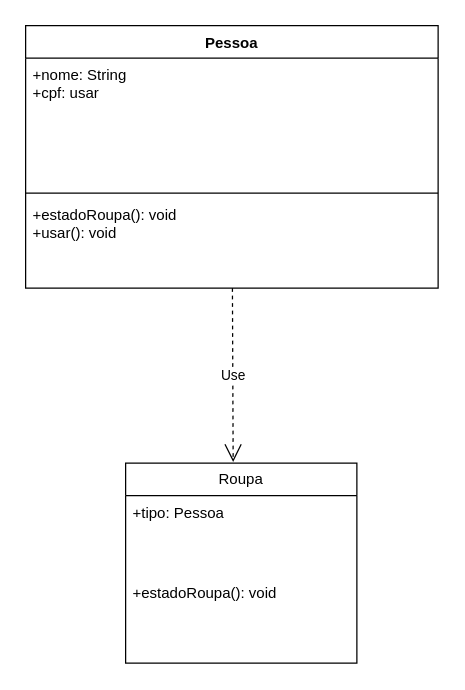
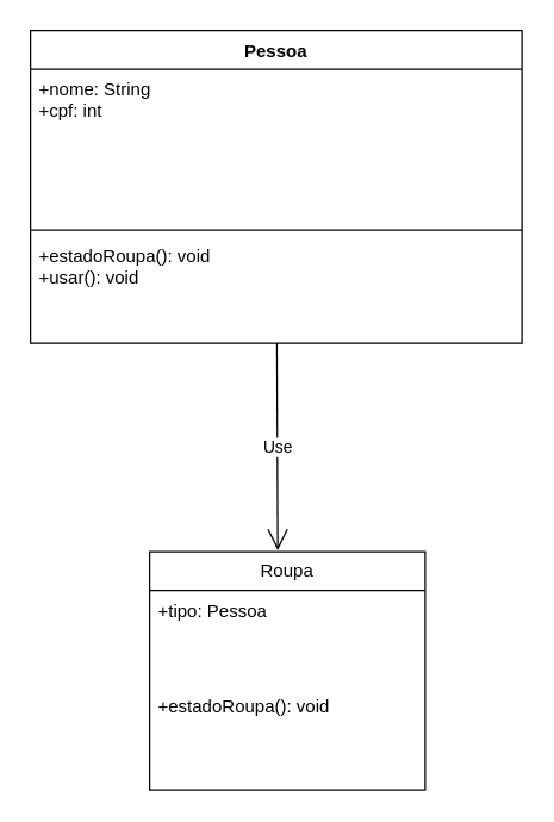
  <mxCell id="0" />
  <mxCell id="1" parent="0" />
  <mxCell id="2" value="Pessoa" style="swimlane;fontStyle=1;align=center;verticalAlign=top;childLayout=stackLayout;horizontal=1;startSize=26;horizontalStack=0;resizeParent=1;resizeParentMax=0;resizeLast=0;collapsible=1;marginBottom=0;whiteSpace=wrap;html=1;textShadow=0;labelBorderColor=none;" vertex="1" parent="1"><mxGeometry x="20" y="20" width="330" height="210" as="geometry" /></mxCell>
- <mxCell id="3" value="+nome: String&lt;div&gt;+cpf: usar&lt;/div&gt;&lt;div&gt;&lt;br&gt;&lt;/div&gt;" style="text;strokeColor=none;fillColor=none;align=left;verticalAlign=top;spacingLeft=4;spacingRight=4;overflow=hidden;rotatable=0;points=[[0,0.5],[1,0.5]];portConstraint=eastwest;whiteSpace=wrap;html=1;" vertex="1" parent="2"><mxGeometry y="26" width="330" height="104" as="geometry" /></mxCell>
+ <mxCell id="3" value="+nome: String&lt;div&gt;+cpf: int&lt;/div&gt;&lt;div&gt;&lt;br&gt;&lt;/div&gt;" style="text;strokeColor=none;fillColor=none;align=left;verticalAlign=top;spacingLeft=4;spacingRight=4;overflow=hidden;rotatable=0;points=[[0,0.5],[1,0.5]];portConstraint=eastwest;whiteSpace=wrap;html=1;" vertex="1" parent="2"><mxGeometry y="26" width="330" height="104" as="geometry" /></mxCell>
  <mxCell id="4" value="" style="line;strokeWidth=1;fillColor=none;align=left;verticalAlign=top;spacingTop=-1;spacingLeft=3;spacingRight=3;rotatable=0;labelPosition=right;points=[];portConstraint=eastwest;strokeColor=inherit;" vertex="1" parent="2"><mxGeometry y="130" width="330" height="8" as="geometry" /></mxCell>
  <mxCell id="5" value="+estadoRoupa(): void&lt;div&gt;+usar(): void&lt;/div&gt;" style="text;strokeColor=none;fillColor=none;align=left;verticalAlign=top;spacingLeft=4;spacingRight=4;overflow=hidden;rotatable=0;points=[[0,0.5],[1,0.5]];portConstraint=eastwest;whiteSpace=wrap;html=1;" vertex="1" parent="2"><mxGeometry y="138" width="330" height="72" as="geometry" /></mxCell>
  <mxCell id="6" value="Roupa" style="swimlane;fontStyle=0;childLayout=stackLayout;horizontal=1;startSize=26;fillColor=none;horizontalStack=0;resizeParent=1;resizeParentMax=0;resizeLast=0;collapsible=1;marginBottom=0;whiteSpace=wrap;html=1;" vertex="1" parent="1"><mxGeometry x="100" y="370" width="185" height="160" as="geometry" /></mxCell>
  <mxCell id="7" value="+tipo: Pessoa" style="text;strokeColor=none;fillColor=none;align=left;verticalAlign=top;spacingLeft=4;spacingRight=4;overflow=hidden;rotatable=0;points=[[0,0.5],[1,0.5]];portConstraint=eastwest;whiteSpace=wrap;html=1;" vertex="1" parent="6"><mxGeometry y="26" width="185" height="64" as="geometry" /></mxCell>
  <mxCell id="8" value="+estadoRoupa(): void" style="text;strokeColor=none;fillColor=none;align=left;verticalAlign=top;spacingLeft=4;spacingRight=4;overflow=hidden;rotatable=0;points=[[0,0.5],[1,0.5]];portConstraint=eastwest;whiteSpace=wrap;html=1;" vertex="1" parent="6"><mxGeometry y="90" width="185" height="70" as="geometry" /></mxCell>
- <mxCell id="9" value="Use" style="endArrow=open;endSize=12;dashed=1;html=1;entryX=0.465;entryY=-0.006;entryDx=0;entryDy=0;entryPerimeter=0;" edge="1" parent="1" source="2" target="6"><mxGeometry width="160" relative="1" as="geometry"><mxPoint x="180" y="490" as="sourcePoint" /><mxPoint x="340" y="490" as="targetPoint" /></mxGeometry></mxCell>
+ <mxCell id="9" value="Use" style="endArrow=open;endSize=12;dashed=0;html=1;entryX=0.465;entryY=-0.006;entryDx=0;entryDy=0;entryPerimeter=0;" edge="1" parent="1" source="2" target="6"><mxGeometry width="160" relative="1" as="geometry"><mxPoint x="180" y="490" as="sourcePoint" /><mxPoint x="340" y="490" as="targetPoint" /></mxGeometry></mxCell>
